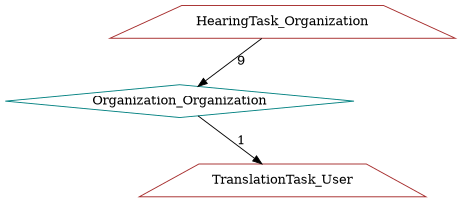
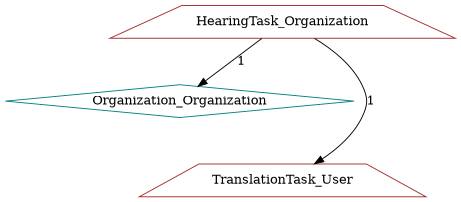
  digraph {
    rankdir=TB
    node [color=brown shape=trapezium]
    n1 [color=teal label=Organization_Organization shape=diamond]
    HearingTask_Organization
    TranslationTask_User
-   n1 -> TranslationTask_User [label=1]
-   HearingTask_Organization -> n1 [label=9]
+   HearingTask_Organization -> TranslationTask_User [label=1]
+   HearingTask_Organization -> n1 [label=1]
  }
